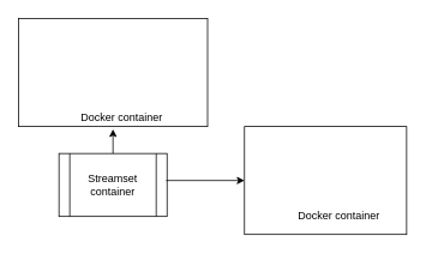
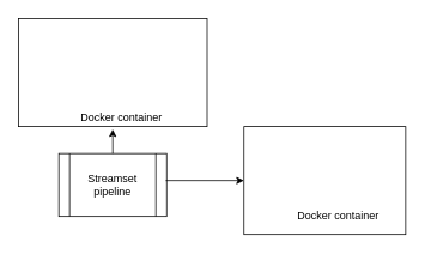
  <mxCell id="0" />
  <mxCell id="1" parent="0" />
- <mxCell id="2" value="Streamset container" style="shape=process;whiteSpace=wrap;html=1;backgroundOutline=1;" vertex="1" parent="1"><mxGeometry x="65" y="170" width="120" height="70" as="geometry" /></mxCell>
+ <mxCell id="2" value="Streamset pipeline" style="shape=process;whiteSpace=wrap;html=1;backgroundOutline=1;" vertex="1" parent="1"><mxGeometry x="65" y="170" width="120" height="70" as="geometry" /></mxCell>
  <mxCell id="3" value="" style="group" vertex="1" connectable="0" parent="1"><mxGeometry x="20" y="20" width="210" height="120" as="geometry" /></mxCell>
  <mxCell id="4" value="" style="rounded=0;whiteSpace=wrap;html=1;" vertex="1" parent="3"><mxGeometry width="210" height="120" as="geometry" /></mxCell>
  <mxCell id="5" value="Docker container" style="text;html=1;strokeColor=none;fillColor=none;align=center;verticalAlign=middle;whiteSpace=wrap;rounded=0;" vertex="1" parent="3"><mxGeometry x="50" y="100" width="130" height="20" as="geometry" /></mxCell>
  <mxCell id="6" value="" style="endArrow=classic;html=1;entryX=0.423;entryY=1.15;entryDx=0;entryDy=0;entryPerimeter=0;" edge="1" parent="3" target="5"><mxGeometry width="50" height="50" relative="1" as="geometry"><mxPoint x="105" y="150" as="sourcePoint" /><mxPoint x="155" y="100" as="targetPoint" /></mxGeometry></mxCell>
  <mxCell id="7" value="" style="group" vertex="1" connectable="0" parent="1"><mxGeometry x="271" y="140" width="180" height="120" as="geometry" /></mxCell>
  <mxCell id="8" value="" style="rounded=0;whiteSpace=wrap;html=1;" vertex="1" parent="7"><mxGeometry width="180" height="120" as="geometry" /></mxCell>
  <mxCell id="9" value="Docker container" style="text;html=1;strokeColor=none;fillColor=none;align=center;verticalAlign=middle;whiteSpace=wrap;rounded=0;" vertex="1" parent="7"><mxGeometry x="50" y="90" width="110" height="20" as="geometry" /></mxCell>
  <mxCell id="10" value="" style="endArrow=classic;html=1;entryX=0;entryY=0.5;entryDx=0;entryDy=0;" edge="1" parent="1" target="8"><mxGeometry width="50" height="50" relative="1" as="geometry"><mxPoint x="184" y="200" as="sourcePoint" /><mxPoint x="231" y="150" as="targetPoint" /></mxGeometry></mxCell>
